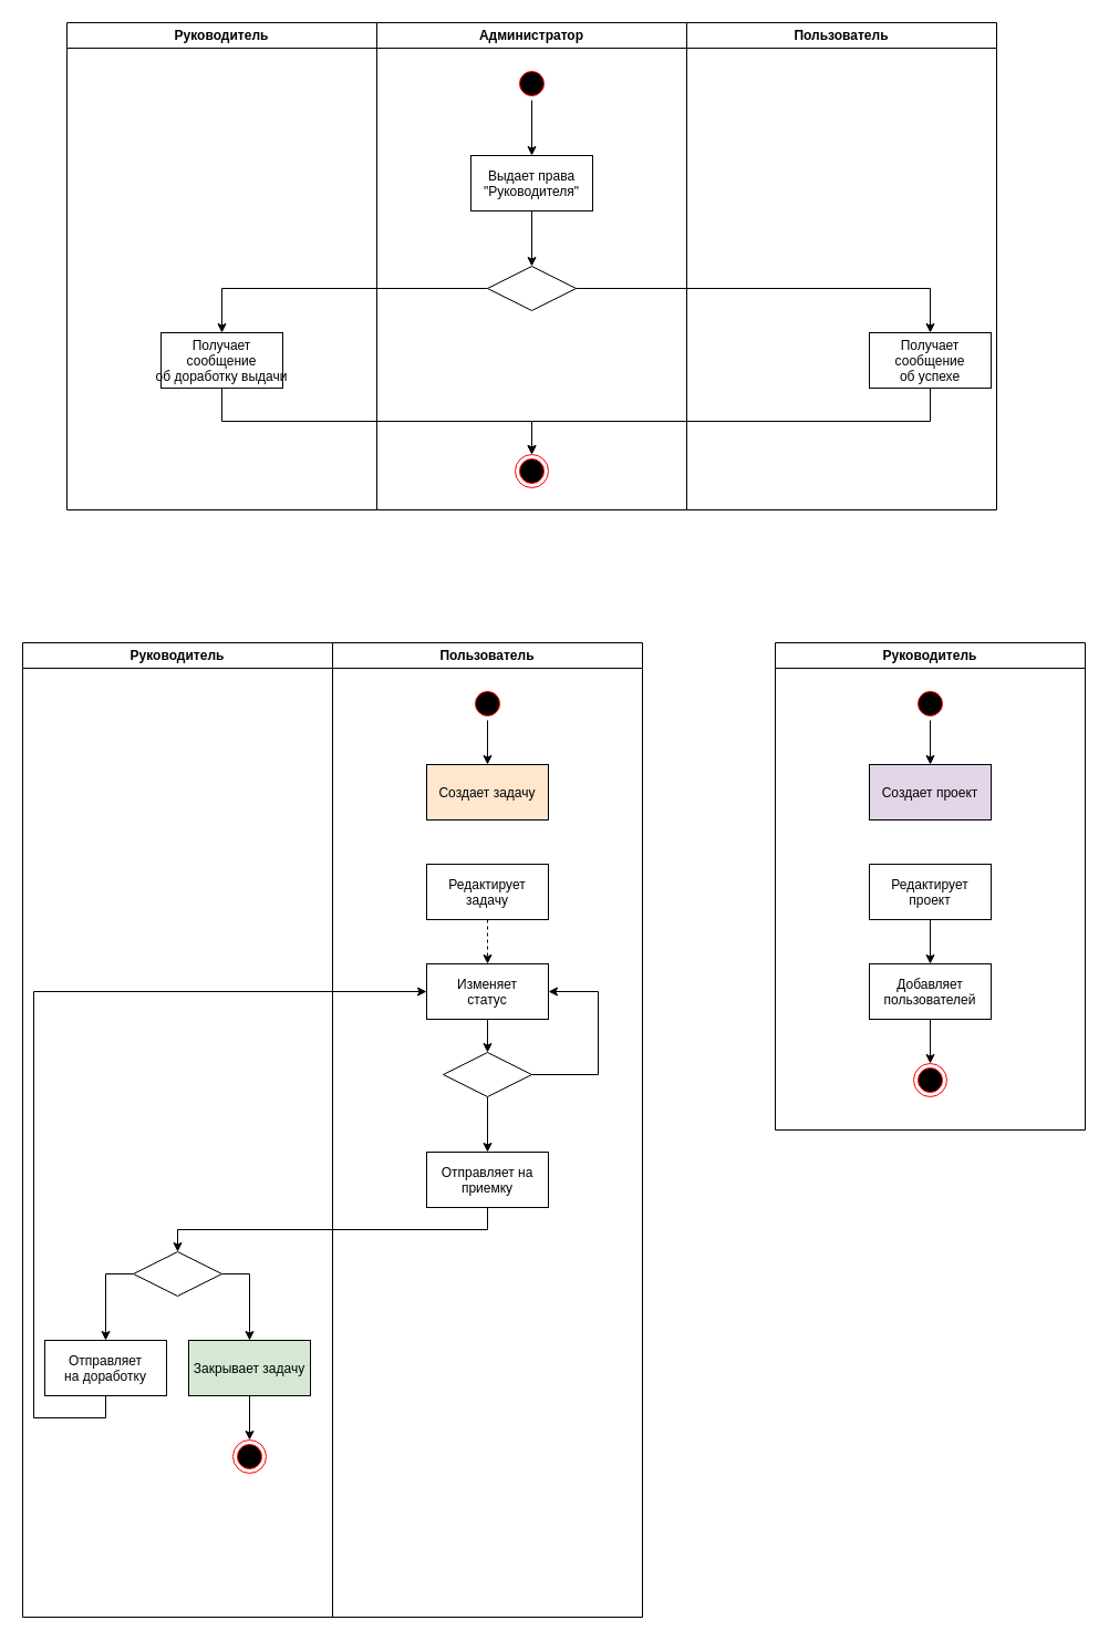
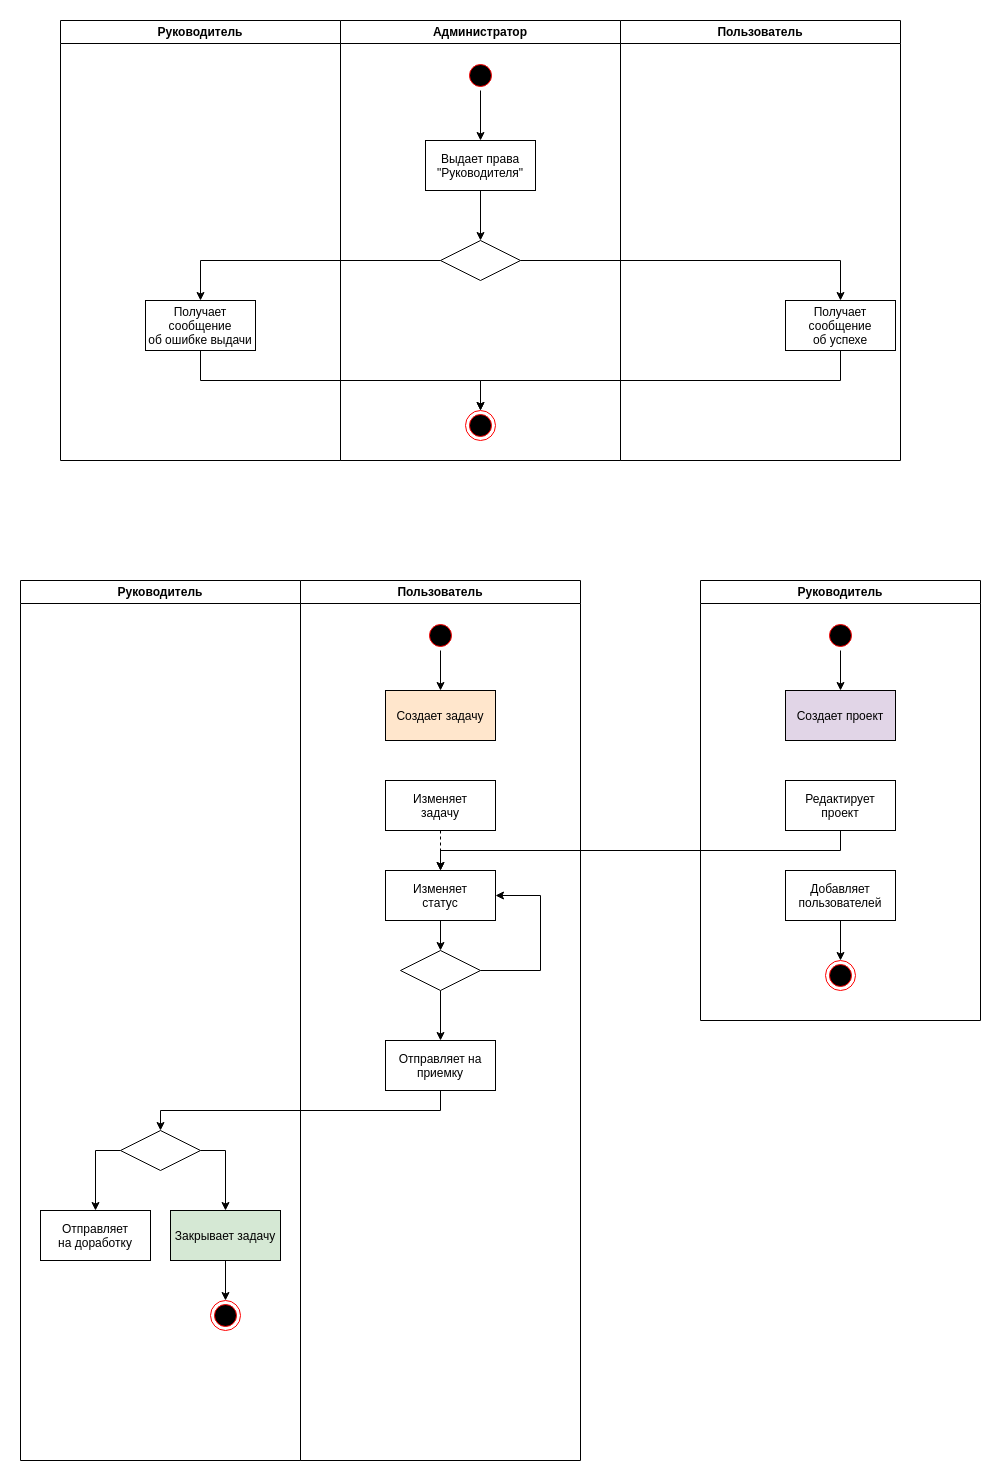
  <mxCell id="0" />
  <mxCell id="1" parent="0" />
  <mxCell id="2" value="Администратор" style="swimlane;whiteSpace=wrap" parent="1" vertex="1"><mxGeometry x="340" y="20" width="280" height="440" as="geometry" /></mxCell>
  <mxCell id="3" style="edgeStyle=orthogonalEdgeStyle;rounded=0;orthogonalLoop=1;jettySize=auto;html=1;exitX=0.5;exitY=1;exitDx=0;exitDy=0;" parent="2" source="4" target="6" edge="1"><mxGeometry relative="1" as="geometry" /></mxCell>
  <mxCell id="4" value="" style="ellipse;shape=startState;fillColor=#000000;strokeColor=#ff0000;" parent="2" vertex="1"><mxGeometry x="125" y="40" width="30" height="30" as="geometry" /></mxCell>
  <mxCell id="5" style="edgeStyle=orthogonalEdgeStyle;rounded=0;orthogonalLoop=1;jettySize=auto;html=1;exitX=0.5;exitY=1;exitDx=0;exitDy=0;entryX=0.5;entryY=0;entryDx=0;entryDy=0;" parent="2" source="6" target="8" edge="1"><mxGeometry relative="1" as="geometry" /></mxCell>
  <mxCell id="6" value="Выдает права&#10;&quot;Руководителя&quot;" style="" parent="2" vertex="1"><mxGeometry x="85" y="120" width="110" height="50" as="geometry" /></mxCell>
  <mxCell id="7" value="" style="ellipse;shape=endState;fillColor=#000000;strokeColor=#ff0000" parent="2" vertex="1"><mxGeometry x="125" y="390" width="30" height="30" as="geometry" /></mxCell>
  <mxCell id="8" value="" style="rhombus;whiteSpace=wrap;html=1;" parent="2" vertex="1"><mxGeometry x="100" y="220" width="80" height="40" as="geometry" /></mxCell>
  <mxCell id="9" value="Пользователь" style="swimlane;whiteSpace=wrap" parent="1" vertex="1"><mxGeometry x="620" y="20" width="280" height="440" as="geometry" /></mxCell>
  <mxCell id="10" value="Получает&#10;сообщение&#10;об успехе" style="" parent="9" vertex="1"><mxGeometry x="165" y="280" width="110" height="50" as="geometry" /></mxCell>
  <mxCell id="11" value="Руководитель" style="swimlane;whiteSpace=wrap" parent="1" vertex="1"><mxGeometry x="20" y="580" width="280" height="880" as="geometry" /></mxCell>
  <mxCell id="12" style="edgeStyle=orthogonalEdgeStyle;rounded=0;orthogonalLoop=1;jettySize=auto;html=1;exitX=0.5;exitY=1;exitDx=0;exitDy=0;" parent="11" source="13" target="14" edge="1"><mxGeometry relative="1" as="geometry" /></mxCell>
  <mxCell id="13" value="Закрывает задачу" style="fillColor=#d5e8d4;" parent="11" vertex="1"><mxGeometry x="150" y="630" width="110" height="50" as="geometry" /></mxCell>
  <mxCell id="14" value="" style="ellipse;shape=endState;fillColor=#000000;strokeColor=#ff0000" parent="11" vertex="1"><mxGeometry x="190" y="720.0" width="30" height="30" as="geometry" /></mxCell>
  <mxCell id="15" style="edgeStyle=orthogonalEdgeStyle;rounded=0;orthogonalLoop=1;jettySize=auto;html=1;exitX=1;exitY=0.5;exitDx=0;exitDy=0;fontColor=#000000;" edge="1" parent="11" source="17" target="13"><mxGeometry relative="1" as="geometry"><Array as="points"><mxPoint x="205" y="570" /></Array></mxGeometry></mxCell>
  <mxCell id="16" style="edgeStyle=orthogonalEdgeStyle;rounded=0;orthogonalLoop=1;jettySize=auto;html=1;exitX=0;exitY=0.5;exitDx=0;exitDy=0;fontColor=#000000;" edge="1" parent="11" source="17" target="18"><mxGeometry relative="1" as="geometry" /></mxCell>
  <mxCell id="17" value="" style="rhombus;whiteSpace=wrap;html=1;" vertex="1" parent="11"><mxGeometry x="100" y="550" width="80" height="40" as="geometry" /></mxCell>
  <mxCell id="18" value="Отправляет&#10;на доработку" style="" vertex="1" parent="11"><mxGeometry x="20" y="630" width="110" height="50" as="geometry" /></mxCell>
  <mxCell id="19" value="Пользователь" style="swimlane;whiteSpace=wrap" parent="1" vertex="1"><mxGeometry x="300" y="580" width="280" height="880" as="geometry" /></mxCell>
  <mxCell id="20" value="" style="ellipse;shape=startState;fillColor=#000000;strokeColor=#ff0000;" parent="19" vertex="1"><mxGeometry x="125" y="40" width="30" height="30" as="geometry" /></mxCell>
  <mxCell id="21" value="Создает задачу" style="fillColor=#ffe6cc;" parent="19" vertex="1"><mxGeometry x="85" y="110" width="110" height="50" as="geometry" /></mxCell>
  <mxCell id="22" style="edgeStyle=orthogonalEdgeStyle;rounded=0;orthogonalLoop=1;jettySize=auto;html=1;exitX=0.5;exitY=1;exitDx=0;exitDy=0;entryX=0.5;entryY=0;entryDx=0;entryDy=0;" parent="19" source="20" target="21" edge="1"><mxGeometry relative="1" as="geometry" /></mxCell>
  <mxCell id="23" style="edgeStyle=orthogonalEdgeStyle;rounded=0;orthogonalLoop=1;jettySize=auto;html=1;exitX=0.5;exitY=1;exitDx=0;exitDy=0;entryX=0.5;entryY=0;entryDx=0;entryDy=0;dashed=1;" parent="19" source="24" target="26" edge="1"><mxGeometry relative="1" as="geometry" /></mxCell>
- <mxCell id="24" value="Редактирует&#10;задачу" style="" parent="19" vertex="1"><mxGeometry x="85" y="200" width="110" height="50" as="geometry" /></mxCell>
+ <mxCell id="24" value="Изменяет&#10;задачу" style="" parent="19" vertex="1"><mxGeometry x="85" y="200" width="110" height="50" as="geometry" /></mxCell>
  <mxCell id="25" style="edgeStyle=orthogonalEdgeStyle;rounded=0;orthogonalLoop=1;jettySize=auto;html=1;exitX=0.5;exitY=1;exitDx=0;exitDy=0;entryX=0.5;entryY=0;entryDx=0;entryDy=0;" parent="19" source="26" target="29" edge="1"><mxGeometry relative="1" as="geometry" /></mxCell>
  <mxCell id="26" value="Изменяет&#10;статус" style="" parent="19" vertex="1"><mxGeometry x="85" y="290" width="110" height="50" as="geometry" /></mxCell>
  <mxCell id="27" style="edgeStyle=orthogonalEdgeStyle;rounded=0;orthogonalLoop=1;jettySize=auto;html=1;exitX=0.5;exitY=1;exitDx=0;exitDy=0;entryX=0.5;entryY=0;entryDx=0;entryDy=0;" parent="19" source="29" target="30" edge="1"><mxGeometry relative="1" as="geometry" /></mxCell>
  <mxCell id="28" style="edgeStyle=orthogonalEdgeStyle;rounded=0;orthogonalLoop=1;jettySize=auto;html=1;exitX=1;exitY=0.5;exitDx=0;exitDy=0;entryX=1;entryY=0.5;entryDx=0;entryDy=0;" parent="19" source="29" target="26" edge="1"><mxGeometry relative="1" as="geometry"><Array as="points"><mxPoint x="240" y="390" /><mxPoint x="240" y="315" /></Array></mxGeometry></mxCell>
  <mxCell id="29" value="" style="rhombus;whiteSpace=wrap;html=1;" parent="19" vertex="1"><mxGeometry x="100" y="370" width="80" height="40" as="geometry" /></mxCell>
  <mxCell id="30" value="Отправляет на&#10;приемку" style="" parent="19" vertex="1"><mxGeometry x="85" y="460" width="110" height="50" as="geometry" /></mxCell>
  <mxCell id="31" value="Руководитель" style="swimlane;whiteSpace=wrap" parent="1" vertex="1"><mxGeometry x="60" y="20" width="280" height="440" as="geometry" /></mxCell>
- <mxCell id="32" value="Получает&#10;сообщение&#10;об доработку выдачи" style="labelBackgroundColor=none;labelBorderColor=none;fontColor=#000000;" parent="31" vertex="1"><mxGeometry x="85" y="280" width="110" height="50" as="geometry" /></mxCell>
+ <mxCell id="32" value="Получает&#10;сообщение&#10;об ошибке выдачи" style="labelBackgroundColor=none;labelBorderColor=none;fontColor=#000000;" parent="31" vertex="1"><mxGeometry x="85" y="280" width="110" height="50" as="geometry" /></mxCell>
  <mxCell id="33" style="edgeStyle=orthogonalEdgeStyle;rounded=0;orthogonalLoop=1;jettySize=auto;html=1;exitX=0;exitY=0.5;exitDx=0;exitDy=0;" parent="1" source="8" target="32" edge="1"><mxGeometry relative="1" as="geometry" /></mxCell>
  <mxCell id="34" style="edgeStyle=orthogonalEdgeStyle;rounded=0;orthogonalLoop=1;jettySize=auto;html=1;exitX=1;exitY=0.5;exitDx=0;exitDy=0;entryX=0.5;entryY=0;entryDx=0;entryDy=0;" parent="1" source="8" target="10" edge="1"><mxGeometry relative="1" as="geometry" /></mxCell>
  <mxCell id="35" style="edgeStyle=orthogonalEdgeStyle;rounded=0;orthogonalLoop=1;jettySize=auto;html=1;exitX=0.5;exitY=1;exitDx=0;exitDy=0;" parent="1" source="10" target="7" edge="1"><mxGeometry relative="1" as="geometry" /></mxCell>
  <mxCell id="36" style="edgeStyle=orthogonalEdgeStyle;rounded=0;orthogonalLoop=1;jettySize=auto;html=1;exitX=0.5;exitY=1;exitDx=0;exitDy=0;" parent="1" source="32" target="7" edge="1"><mxGeometry relative="1" as="geometry" /></mxCell>
  <mxCell id="37" value="Руководитель" style="swimlane;whiteSpace=wrap" parent="1" vertex="1"><mxGeometry x="700" y="580" width="280" height="440" as="geometry" /></mxCell>
  <mxCell id="38" style="edgeStyle=orthogonalEdgeStyle;rounded=0;orthogonalLoop=1;jettySize=auto;html=1;exitX=0.5;exitY=1;exitDx=0;exitDy=0;entryX=0.5;entryY=0;entryDx=0;entryDy=0;" parent="37" source="39" target="40" edge="1"><mxGeometry relative="1" as="geometry" /></mxCell>
  <mxCell id="39" value="" style="ellipse;shape=startState;fillColor=#000000;strokeColor=#ff0000;" parent="37" vertex="1"><mxGeometry x="125" y="40" width="30" height="30" as="geometry" /></mxCell>
  <mxCell id="40" value="Создает проект" style="fillColor=#e1d5e7;" parent="37" vertex="1"><mxGeometry x="85" y="110" width="110" height="50" as="geometry" /></mxCell>
- <mxCell id="41" style="edgeStyle=orthogonalEdgeStyle;rounded=0;orthogonalLoop=1;jettySize=auto;html=1;exitX=0.5;exitY=1;exitDx=0;exitDy=0;entryX=0.5;entryY=0;entryDx=0;entryDy=0;" parent="37" source="42" target="44" edge="1"><mxGeometry relative="1" as="geometry" /></mxCell>
+ <mxCell id="41" style="edgeStyle=orthogonalEdgeStyle;rounded=0;orthogonalLoop=1;jettySize=auto;html=1;exitX=0.5;exitY=1;exitDx=0;exitDy=0;" parent="37" source="42" target="26" edge="1"><mxGeometry relative="1" as="geometry" /></mxCell>
  <mxCell id="42" value="Редактирует&#10;проект" style="" parent="37" vertex="1"><mxGeometry x="85" y="200" width="110" height="50" as="geometry" /></mxCell>
  <mxCell id="43" style="edgeStyle=orthogonalEdgeStyle;rounded=0;orthogonalLoop=1;jettySize=auto;html=1;exitX=0.5;exitY=1;exitDx=0;exitDy=0;" parent="37" source="44" target="45" edge="1"><mxGeometry relative="1" as="geometry" /></mxCell>
  <mxCell id="44" value="Добавляет&#10;пользователей" style="" parent="37" vertex="1"><mxGeometry x="85" y="290" width="110" height="50" as="geometry" /></mxCell>
  <mxCell id="45" value="" style="ellipse;shape=endState;fillColor=#000000;strokeColor=#ff0000" parent="37" vertex="1"><mxGeometry x="125" y="380" width="30" height="30" as="geometry" /></mxCell>
  <mxCell id="46" style="edgeStyle=orthogonalEdgeStyle;rounded=0;orthogonalLoop=1;jettySize=auto;html=1;exitX=0.5;exitY=1;exitDx=0;exitDy=0;entryX=0.5;entryY=0;entryDx=0;entryDy=0;fontColor=#000000;" edge="1" parent="1" source="30" target="17"><mxGeometry relative="1" as="geometry" /></mxCell>
- <mxCell id="47" style="edgeStyle=orthogonalEdgeStyle;rounded=0;orthogonalLoop=1;jettySize=auto;html=1;exitX=0.5;exitY=1;exitDx=0;exitDy=0;entryX=0;entryY=0.5;entryDx=0;entryDy=0;fontColor=#000000;" edge="1" parent="1" source="18" target="26"><mxGeometry relative="1" as="geometry"><Array as="points"><mxPoint x="95" y="1280" /><mxPoint x="30" y="1280" /><mxPoint x="30" y="895" /></Array></mxGeometry></mxCell>
